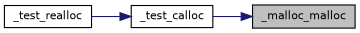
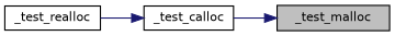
  digraph {
    rankdir=RL
    node [color=black fillcolor=white fontname=Helvetica fontsize=10 shape=record style=filled]
    edge [color=midnightblue dir=back fontname=Helvetica fontsize=10 labelfontname=Helvetica labelfontsize=10 style=solid]
-   n1 [fillcolor=grey75 fontcolor=black height=0.2 label=_malloc_malloc width=0.4]
+   n1 [fillcolor=grey75 fontcolor=black height=0.2 label=_test_malloc width=0.4]
    n2 [height=0.2 label=_test_calloc width=0.4]
    n3 [height=0.2 label=_test_realloc width=0.4]
    n1 -> n2
    n2 -> n3
  }
